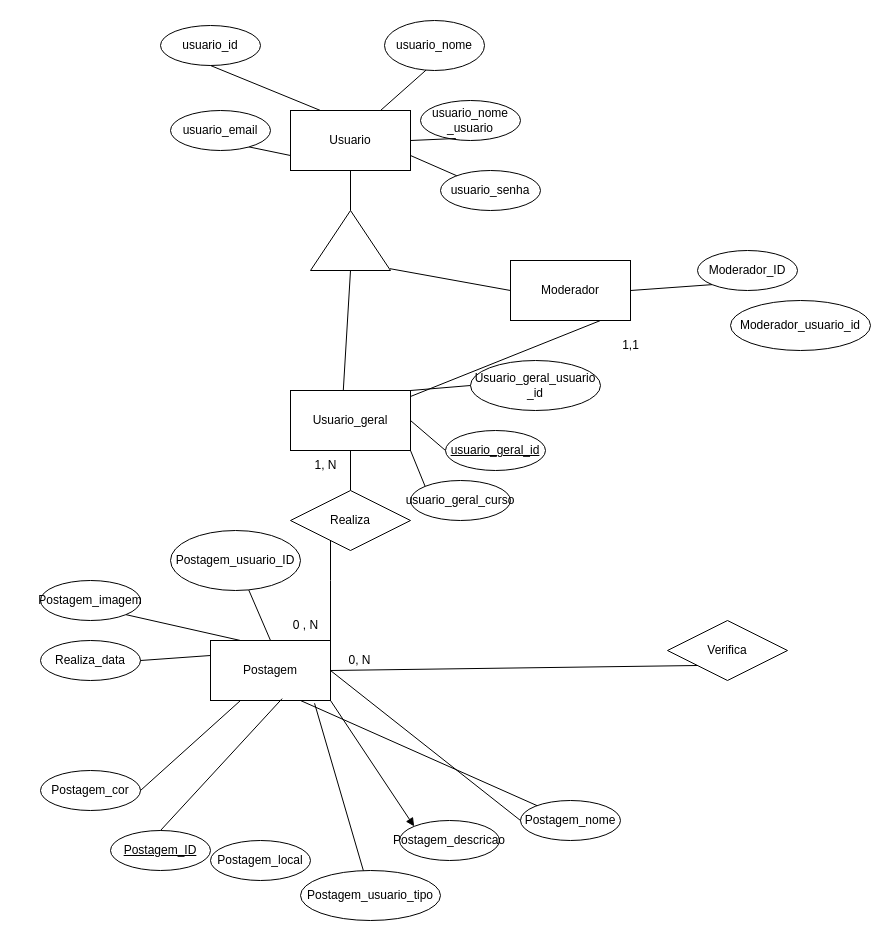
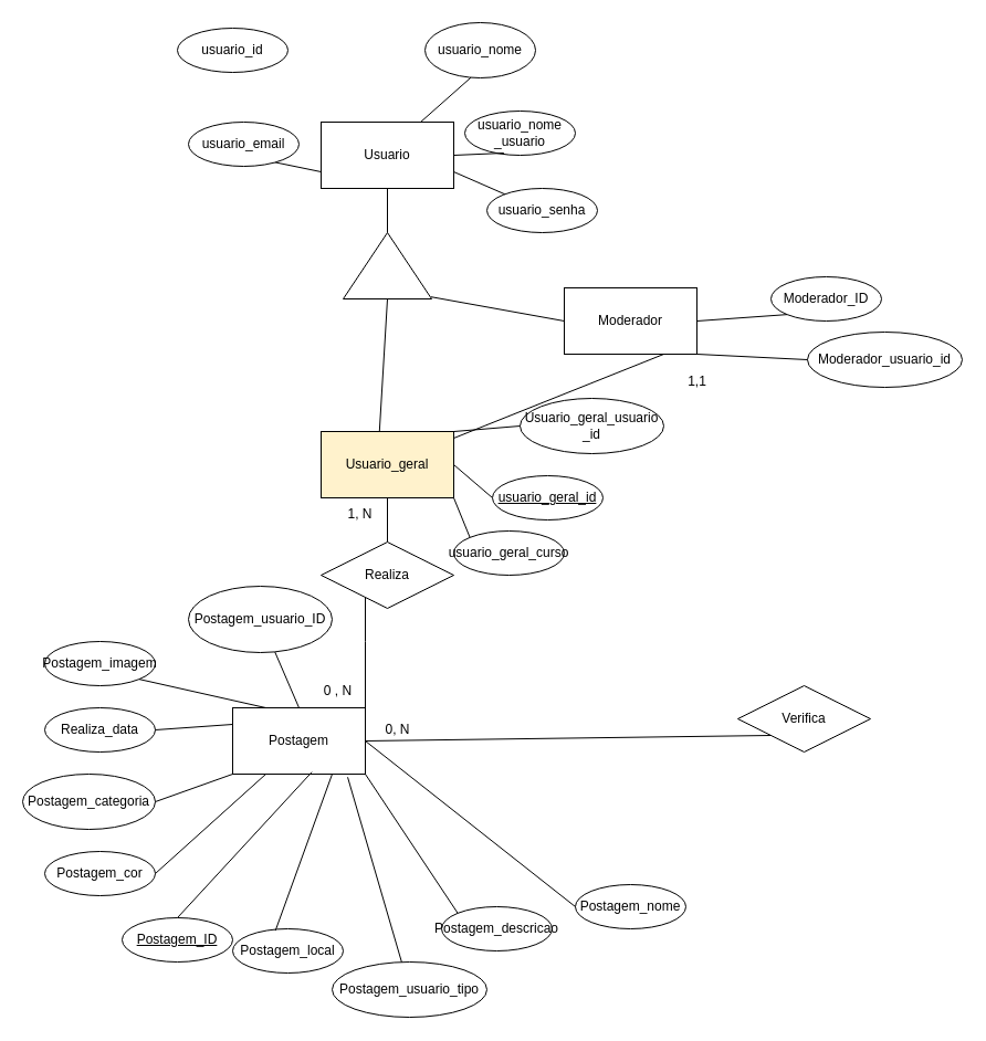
  <mxCell id="0" />
  <mxCell id="1" parent="0" />
  <mxCell id="2" value="Usuario" style="rounded=0;whiteSpace=wrap;html=1;" parent="1" vertex="1"><mxGeometry x="290" y="110" width="120" height="60" as="geometry" /></mxCell>
  <mxCell id="3" value="" style="triangle;whiteSpace=wrap;html=1;direction=north;" parent="1" vertex="1"><mxGeometry x="310" y="210" width="80" height="60" as="geometry" /></mxCell>
  <mxCell id="4" value="" style="edgeStyle=orthogonalEdgeStyle;rounded=0;orthogonalLoop=1;jettySize=auto;html=1;endArrow=none;startFill=0;" parent="1" source="10" target="15" edge="1"><mxGeometry relative="1" as="geometry" /></mxCell>
  <mxCell id="5" value="&lt;span style=&quot;background-color: transparent; color: light-dark(rgb(0, 0, 0), rgb(255, 255, 255));&quot;&gt;usuario_geral_curso&lt;/span&gt;" style="ellipse;whiteSpace=wrap;html=1;align=center;" parent="1" vertex="1"><mxGeometry x="410" y="480" width="100" height="40" as="geometry" /></mxCell>
  <mxCell id="6" value="Usuario_geral_usuario&lt;div&gt;_&lt;span style=&quot;background-color: transparent; color: light-dark(rgb(0, 0, 0), rgb(255, 255, 255));&quot;&gt;id&lt;/span&gt;&lt;/div&gt;" style="ellipse;whiteSpace=wrap;html=1;align=center;" parent="1" vertex="1"><mxGeometry x="470" y="360" width="130" height="50" as="geometry" /></mxCell>
  <mxCell id="7" value="" style="endArrow=none;html=1;rounded=0;entryX=0;entryY=0.75;entryDx=0;entryDy=0;exitX=0.765;exitY=0.9;exitDx=0;exitDy=0;exitPerimeter=0;" edge="1" parent="1" source="18" target="2"><mxGeometry relative="1" as="geometry"><mxPoint x="264" y="143" as="sourcePoint" /><mxPoint x="290" y="200" as="targetPoint" /></mxGeometry></mxCell>
  <mxCell id="8" value="" style="endArrow=none;html=1;rounded=0;exitX=0;exitY=0.5;exitDx=0;exitDy=0;entryX=1;entryY=0.5;entryDx=0;entryDy=0;" edge="1" parent="1" source="23" target="10"><mxGeometry relative="1" as="geometry"><mxPoint x="550" y="500" as="sourcePoint" /><mxPoint x="710" y="500" as="targetPoint" /></mxGeometry></mxCell>
  <mxCell id="9" value="" style="endArrow=none;html=1;rounded=0;entryX=0;entryY=0.5;entryDx=0;entryDy=0;exitX=1;exitY=0;exitDx=0;exitDy=0;" edge="1" parent="1" source="10" target="6"><mxGeometry relative="1" as="geometry"><mxPoint x="350" y="330" as="sourcePoint" /><mxPoint x="510" y="330" as="targetPoint" /></mxGeometry></mxCell>
- <mxCell id="10" value="Usuario_geral" style="rounded=0;whiteSpace=wrap;html=1;" parent="1" vertex="1"><mxGeometry x="290" y="390" width="120" height="60" as="geometry" /></mxCell>
+ <mxCell id="10" value="Usuario_geral" style="rounded=0;whiteSpace=wrap;html=1;fillColor=#fff2cc;" parent="1" vertex="1"><mxGeometry x="290" y="390" width="120" height="60" as="geometry" /></mxCell>
  <mxCell id="11" value="Moderador" style="rounded=0;whiteSpace=wrap;html=1;" parent="1" vertex="1"><mxGeometry x="510" y="260" width="120" height="60" as="geometry" /></mxCell>
  <mxCell id="12" value="" style="endArrow=none;html=1;rounded=0;entryX=0.5;entryY=1;entryDx=0;entryDy=0;exitX=1;exitY=0.5;exitDx=0;exitDy=0;" parent="1" source="3" target="2" edge="1"><mxGeometry width="50" height="50" relative="1" as="geometry"><mxPoint x="340" y="170" as="sourcePoint" /><mxPoint x="290" y="180" as="targetPoint" /></mxGeometry></mxCell>
  <mxCell id="13" value="Postagem" style="rounded=0;whiteSpace=wrap;html=1;" parent="1" vertex="1"><mxGeometry x="210" y="640" width="120" height="60" as="geometry" /></mxCell>
  <mxCell id="14" value="" style="edgeStyle=orthogonalEdgeStyle;rounded=0;orthogonalLoop=1;jettySize=auto;html=1;endArrow=none;startFill=0;" parent="1" source="15" target="13" edge="1"><mxGeometry relative="1" as="geometry"><Array as="points"><mxPoint x="330" y="580" /><mxPoint x="330" y="580" /></Array></mxGeometry></mxCell>
  <mxCell id="15" value="Realiza" style="shape=rhombus;perimeter=rhombusPerimeter;whiteSpace=wrap;html=1;align=center;" parent="1" vertex="1"><mxGeometry x="290" y="490" width="120" height="60" as="geometry" /></mxCell>
  <mxCell id="16" value="usuario_id" style="ellipse;whiteSpace=wrap;html=1;align=center;" parent="1" vertex="1"><mxGeometry x="160" y="25" width="100" height="40" as="geometry" /></mxCell>
  <mxCell id="17" value="usuario_nome&lt;div&gt;_usuario&lt;/div&gt;" style="ellipse;whiteSpace=wrap;html=1;align=center;" parent="1" vertex="1"><mxGeometry x="420" y="100" width="100" height="40" as="geometry" /></mxCell>
  <mxCell id="18" value="usuario_email" style="ellipse;whiteSpace=wrap;html=1;align=center;" parent="1" vertex="1"><mxGeometry x="170" y="110" width="100" height="40" as="geometry" /></mxCell>
  <mxCell id="19" value="usuario_nome" style="ellipse;whiteSpace=wrap;html=1;align=center;" parent="1" vertex="1"><mxGeometry x="384" y="20" width="100" height="50" as="geometry" /></mxCell>
  <mxCell id="20" value="Moderador_ID" style="ellipse;whiteSpace=wrap;html=1;align=center;" parent="1" vertex="1"><mxGeometry x="697" y="250" width="100" height="40" as="geometry" /></mxCell>
  <mxCell id="21" value="usuario_senha" style="ellipse;whiteSpace=wrap;html=1;align=center;" parent="1" vertex="1"><mxGeometry x="440" y="170" width="100" height="40" as="geometry" /></mxCell>
  <mxCell id="22" value="Realiza_data" style="ellipse;whiteSpace=wrap;html=1;align=center;" parent="1" vertex="1"><mxGeometry x="40" y="640" width="100" height="40" as="geometry" /></mxCell>
  <mxCell id="23" value="usuario_geral_id" style="ellipse;whiteSpace=wrap;html=1;align=center;fontStyle=4;" parent="1" vertex="1"><mxGeometry x="445" y="430" width="100" height="40" as="geometry" /></mxCell>
+ <mxCell id="24" value="Postagem_categoria" style="ellipse;whiteSpace=wrap;html=1;align=center;" parent="1" vertex="1"><mxGeometry x="20" y="700" width="120" height="50" as="geometry" /></mxCell>
  <mxCell id="25" value="Postagem_cor" style="ellipse;whiteSpace=wrap;html=1;align=center;" parent="1" vertex="1"><mxGeometry x="40" y="770" width="100" height="40" as="geometry" /></mxCell>
  <mxCell id="26" value="Postagem_local" style="ellipse;whiteSpace=wrap;html=1;align=center;" parent="1" vertex="1"><mxGeometry x="210" y="840" width="100" height="40" as="geometry" /></mxCell>
  <mxCell id="27" value="Postagem_descricao" style="ellipse;whiteSpace=wrap;html=1;align=center;" parent="1" vertex="1"><mxGeometry x="399" y="820" width="100" height="40" as="geometry" /></mxCell>
  <mxCell id="28" style="edgeStyle=orthogonalEdgeStyle;rounded=0;orthogonalLoop=1;jettySize=auto;html=1;exitX=0.5;exitY=1;exitDx=0;exitDy=0;" parent="1" source="26" target="26" edge="1"><mxGeometry relative="1" as="geometry" /></mxCell>
  <mxCell id="29" value="Postagem_nome" style="ellipse;whiteSpace=wrap;html=1;align=center;" parent="1" vertex="1"><mxGeometry x="520" y="800" width="100" height="40" as="geometry" /></mxCell>
  <mxCell id="30" value="&lt;div&gt;&lt;span style=&quot;background-color: transparent; color: light-dark(rgb(0, 0, 0), rgb(255, 255, 255));&quot;&gt;Postagem_imagem&lt;/span&gt;&lt;/div&gt;" style="ellipse;whiteSpace=wrap;html=1;align=center;" parent="1" vertex="1"><mxGeometry x="40" y="580" width="100" height="40" as="geometry" /></mxCell>
  <mxCell id="31" value="" style="endArrow=none;html=1;rounded=0;exitX=1;exitY=0.5;exitDx=0;exitDy=0;entryX=0;entryY=0.25;entryDx=0;entryDy=0;" edge="1" parent="1" source="22" target="13"><mxGeometry relative="1" as="geometry"><mxPoint x="60" y="700" as="sourcePoint" /><mxPoint x="210" y="660" as="targetPoint" /></mxGeometry></mxCell>
+ <mxCell id="32" value="" style="endArrow=none;html=1;rounded=0;exitX=1;exitY=0.5;exitDx=0;exitDy=0;entryX=0;entryY=1;entryDx=0;entryDy=0;" edge="1" parent="1" source="24" target="13"><mxGeometry relative="1" as="geometry"><mxPoint x="190" y="730" as="sourcePoint" /><mxPoint x="350" y="730" as="targetPoint" /></mxGeometry></mxCell>
  <mxCell id="33" value="" style="endArrow=none;html=1;rounded=0;exitX=1;exitY=0.5;exitDx=0;exitDy=0;entryX=0.25;entryY=1;entryDx=0;entryDy=0;" edge="1" parent="1" source="25" target="13"><mxGeometry relative="1" as="geometry"><mxPoint x="190" y="760" as="sourcePoint" /><mxPoint x="250" y="710" as="targetPoint" /></mxGeometry></mxCell>
  <mxCell id="34" value="" style="endArrow=none;html=1;rounded=0;exitX=0.25;exitY=0;exitDx=0;exitDy=0;entryX=1;entryY=1;entryDx=0;entryDy=0;" edge="1" parent="1" source="13" target="30"><mxGeometry relative="1" as="geometry"><mxPoint x="250" y="760" as="sourcePoint" /><mxPoint x="220" y="590" as="targetPoint" /></mxGeometry></mxCell>
- <mxCell id="35" value="" style="endArrow=none;html=1;rounded=0;exitX=0.75;exitY=1;exitDx=0;exitDy=0;" edge="1" parent="1" source="13" target="29"><mxGeometry relative="1" as="geometry"><mxPoint x="380" y="770" as="sourcePoint" /><mxPoint x="540" y="770" as="targetPoint" /></mxGeometry></mxCell>
- <mxCell id="36" value="" style="endArrow=none;html=1;rounded=0;exitX=0.25;exitY=0;exitDx=0;exitDy=0;entryX=0.5;entryY=1;entryDx=0;entryDy=0;" edge="1" parent="1" source="2" target="16"><mxGeometry relative="1" as="geometry"><mxPoint x="310" y="90" as="sourcePoint" /><mxPoint x="470" y="90" as="targetPoint" /></mxGeometry></mxCell>
+ <mxCell id="35" value="" style="endArrow=none;html=1;rounded=0;exitX=0.75;exitY=1;exitDx=0;exitDy=0;entryX=0.387;entryY=0.041;entryDx=0;entryDy=0;entryPerimeter=0;" edge="1" parent="1" source="13" target="26"><mxGeometry relative="1" as="geometry"><mxPoint x="380" y="770" as="sourcePoint" /><mxPoint x="540" y="770" as="targetPoint" /></mxGeometry></mxCell>
  <mxCell id="37" value="" style="endArrow=none;html=1;rounded=0;entryX=0;entryY=0.5;entryDx=0;entryDy=0;" edge="1" parent="1" target="29"><mxGeometry relative="1" as="geometry"><mxPoint x="330" y="670" as="sourcePoint" /><mxPoint x="490" y="669.5" as="targetPoint" /></mxGeometry></mxCell>
  <mxCell id="38" value="" style="endArrow=none;html=1;rounded=0;exitX=0.75;exitY=0;exitDx=0;exitDy=0;entryX=0.415;entryY=0.993;entryDx=0;entryDy=0;entryPerimeter=0;" edge="1" parent="1" source="2" target="19"><mxGeometry relative="1" as="geometry"><mxPoint x="330" y="120" as="sourcePoint" /><mxPoint x="320" y="75" as="targetPoint" /></mxGeometry></mxCell>
  <mxCell id="39" value="" style="endArrow=none;html=1;rounded=0;exitX=0;exitY=0.5;exitDx=0;exitDy=0;entryX=0.44;entryY=-0.003;entryDx=0;entryDy=0;entryPerimeter=0;" edge="1" parent="1" source="3" target="10"><mxGeometry relative="1" as="geometry"><mxPoint x="280" y="350" as="sourcePoint" /><mxPoint x="440" y="350" as="targetPoint" /></mxGeometry></mxCell>
  <mxCell id="40" value="" style="endArrow=none;html=1;rounded=0;exitX=0.03;exitY=0.994;exitDx=0;exitDy=0;exitPerimeter=0;entryX=0;entryY=0.5;entryDx=0;entryDy=0;" edge="1" parent="1" source="3" target="11"><mxGeometry relative="1" as="geometry"><mxPoint x="430" y="220" as="sourcePoint" /><mxPoint x="590" y="220" as="targetPoint" /></mxGeometry></mxCell>
  <mxCell id="41" value="" style="endArrow=none;html=1;rounded=0;exitX=1;exitY=0.5;exitDx=0;exitDy=0;entryX=0.353;entryY=0.95;entryDx=0;entryDy=0;entryPerimeter=0;" edge="1" parent="1" source="2" target="17"><mxGeometry relative="1" as="geometry"><mxPoint x="414" y="190" as="sourcePoint" /><mxPoint x="460" y="150" as="targetPoint" /></mxGeometry></mxCell>
  <mxCell id="42" value="" style="endArrow=none;html=1;rounded=0;exitX=1;exitY=0.75;exitDx=0;exitDy=0;" edge="1" parent="1" source="2" target="21"><mxGeometry relative="1" as="geometry"><mxPoint x="420" y="150" as="sourcePoint" /><mxPoint x="465" y="148" as="targetPoint" /></mxGeometry></mxCell>
- <mxCell id="43" value="" style="endArrow=block;html=1;rounded=0;exitX=1;exitY=1;exitDx=0;exitDy=0;entryX=0;entryY=0;entryDx=0;entryDy=0;" edge="1" parent="1" source="13" target="27"><mxGeometry relative="1" as="geometry"><mxPoint x="530" y="770" as="sourcePoint" /><mxPoint x="690" y="770" as="targetPoint" /></mxGeometry></mxCell>
+ <mxCell id="43" value="" style="endArrow=none;html=1;rounded=0;exitX=1;exitY=1;exitDx=0;exitDy=0;entryX=0;entryY=0;entryDx=0;entryDy=0;" edge="1" parent="1" source="13" target="27"><mxGeometry relative="1" as="geometry"><mxPoint x="530" y="770" as="sourcePoint" /><mxPoint x="690" y="770" as="targetPoint" /></mxGeometry></mxCell>
  <mxCell id="44" value="0 , N" style="text;html=1;align=center;verticalAlign=middle;resizable=0;points=[];autosize=1;strokeColor=none;fillColor=none;" vertex="1" parent="1"><mxGeometry x="280" y="610" width="50" height="30" as="geometry" /></mxCell>
  <mxCell id="45" value="" style="endArrow=none;html=1;rounded=0;exitX=0;exitY=0;exitDx=0;exitDy=0;entryX=1;entryY=1;entryDx=0;entryDy=0;" edge="1" parent="1" source="5" target="10"><mxGeometry relative="1" as="geometry"><mxPoint x="410" y="590" as="sourcePoint" /><mxPoint x="570" y="590" as="targetPoint" /></mxGeometry></mxCell>
  <mxCell id="46" value="1, N" style="text;html=1;align=center;verticalAlign=middle;resizable=0;points=[];autosize=1;strokeColor=none;fillColor=none;" vertex="1" parent="1"><mxGeometry x="300" y="450" width="50" height="30" as="geometry" /></mxCell>
  <mxCell id="47" value="" style="endArrow=none;html=1;rounded=0;exitX=1;exitY=0.5;exitDx=0;exitDy=0;entryX=0;entryY=1;entryDx=0;entryDy=0;" edge="1" parent="1" source="11" target="20"><mxGeometry relative="1" as="geometry"><mxPoint x="600" y="400" as="sourcePoint" /><mxPoint x="760" y="400" as="targetPoint" /></mxGeometry></mxCell>
  <mxCell id="48" value="&lt;u&gt;Postagem_ID&lt;/u&gt;" style="ellipse;whiteSpace=wrap;html=1;align=center;" vertex="1" parent="1"><mxGeometry x="110" y="830" width="100" height="40" as="geometry" /></mxCell>
  <mxCell id="49" value="" style="endArrow=none;html=1;rounded=0;exitX=0.5;exitY=0;exitDx=0;exitDy=0;entryX=0.597;entryY=0.969;entryDx=0;entryDy=0;entryPerimeter=0;" edge="1" parent="1" source="48" target="13"><mxGeometry relative="1" as="geometry"><mxPoint x="260" y="730" as="sourcePoint" /><mxPoint x="420" y="730" as="targetPoint" /></mxGeometry></mxCell>
  <mxCell id="50" value="Postagem_usuario_ID" style="ellipse;whiteSpace=wrap;html=1;align=center;" vertex="1" parent="1"><mxGeometry x="170" y="530" width="130" height="60" as="geometry" /></mxCell>
  <mxCell id="51" value="Moderador_usuario_id" style="ellipse;whiteSpace=wrap;html=1;align=center;" vertex="1" parent="1"><mxGeometry x="730" y="300" width="140" height="50" as="geometry" /></mxCell>
+ <mxCell id="52" value="" style="endArrow=none;html=1;rounded=0;exitX=0;exitY=0.5;exitDx=0;exitDy=0;entryX=1;entryY=1;entryDx=0;entryDy=0;" edge="1" parent="1" source="51" target="11"><mxGeometry relative="1" as="geometry"><mxPoint x="670" y="430" as="sourcePoint" /><mxPoint x="830" y="430" as="targetPoint" /></mxGeometry></mxCell>
  <mxCell id="53" value="" style="endArrow=none;html=1;rounded=0;exitX=0.5;exitY=0;exitDx=0;exitDy=0;entryX=0.602;entryY=0.992;entryDx=0;entryDy=0;entryPerimeter=0;" edge="1" parent="1" source="13" target="50"><mxGeometry relative="1" as="geometry"><mxPoint x="30" y="500" as="sourcePoint" /><mxPoint x="190" y="500" as="targetPoint" /></mxGeometry></mxCell>
  <mxCell id="54" value="Postagem_usuario_tipo" style="ellipse;whiteSpace=wrap;html=1;align=center;" vertex="1" parent="1"><mxGeometry x="300" y="870" width="140" height="50" as="geometry" /></mxCell>
  <mxCell id="55" value="Verifica" style="shape=rhombus;perimeter=rhombusPerimeter;whiteSpace=wrap;html=1;align=center;" vertex="1" parent="1"><mxGeometry x="667" y="620" width="120" height="60" as="geometry" /></mxCell>
  <mxCell id="56" value="" style="endArrow=none;html=1;rounded=0;entryX=0;entryY=1;entryDx=0;entryDy=0;" edge="1" parent="1" target="55"><mxGeometry relative="1" as="geometry"><mxPoint x="330" y="670" as="sourcePoint" /><mxPoint x="490" y="670" as="targetPoint" /></mxGeometry></mxCell>
  <mxCell id="57" value="" style="endArrow=none;html=1;rounded=0;exitX=0.75;exitY=1;exitDx=0;exitDy=0;" edge="1" parent="1" source="11" target="10"><mxGeometry relative="1" as="geometry"><mxPoint x="650" y="570" as="sourcePoint" /><mxPoint x="810" y="570" as="targetPoint" /></mxGeometry></mxCell>
  <mxCell id="58" value="0, N" style="text;html=1;align=center;verticalAlign=middle;resizable=0;points=[];autosize=1;strokeColor=none;fillColor=none;" vertex="1" parent="1"><mxGeometry x="334" y="645" width="50" height="30" as="geometry" /></mxCell>
  <mxCell id="59" value="" style="endArrow=none;html=1;rounded=0;exitX=0.867;exitY=1.046;exitDx=0;exitDy=0;exitPerimeter=0;" edge="1" parent="1" source="13" target="54"><mxGeometry relative="1" as="geometry"><mxPoint x="310" y="710" as="sourcePoint" /><mxPoint x="259" y="852" as="targetPoint" /></mxGeometry></mxCell>
  <mxCell id="60" value="1,1" style="text;html=1;align=center;verticalAlign=middle;resizable=0;points=[];autosize=1;strokeColor=none;fillColor=none;" vertex="1" parent="1"><mxGeometry x="610" y="330" width="40" height="30" as="geometry" /></mxCell>
